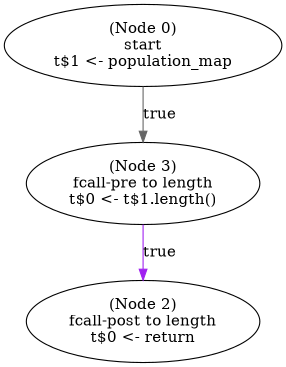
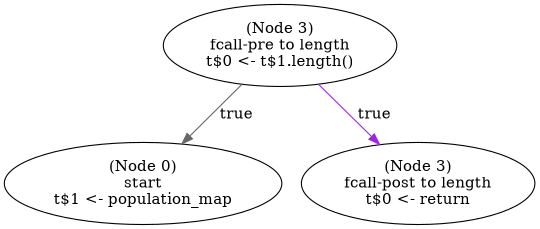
  digraph {
    n1 [label="(Node 0)\nstart\nt$1 <- population_map\n"]
    n2 [label="(Node 3)\nfcall-pre to length\nt$0 <- t$1.length()\n"]
-   n3 [label="(Node 2)\nfcall-post to length\nt$0 <- return\n"]
-   n1 -> n2 [color=gray40 label=true]
+   n3 [label="(Node 3)\nfcall-post to length\nt$0 <- return\n"]
+   n2 -> n1 [color=gray40 label=true]
    n2 -> n3 [color=purple label=true]
  }
